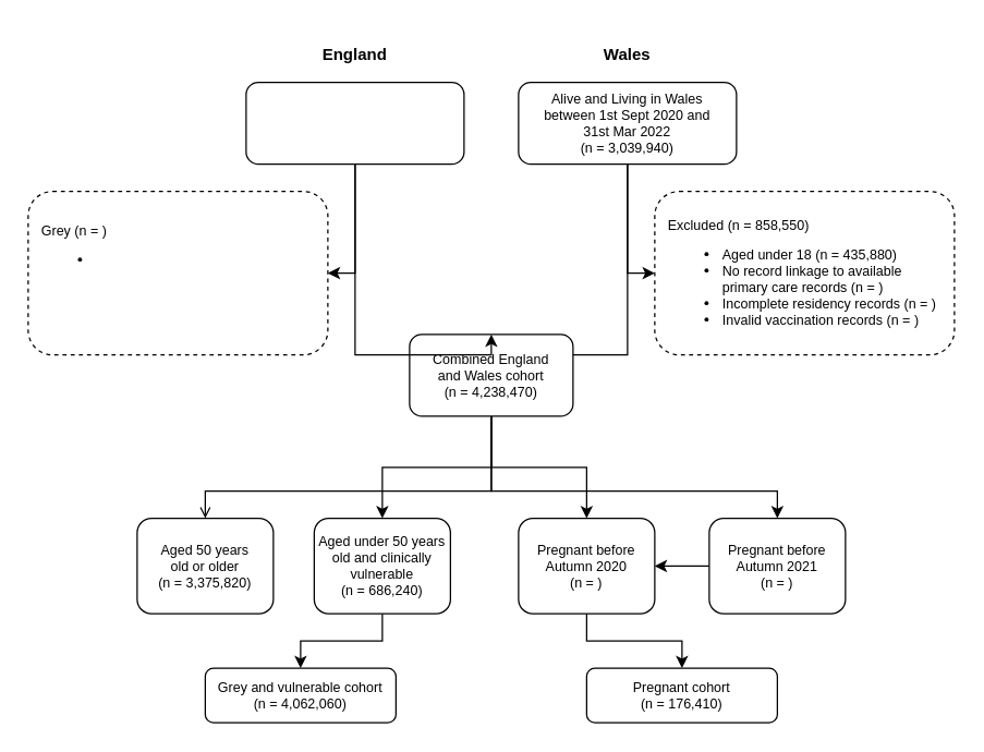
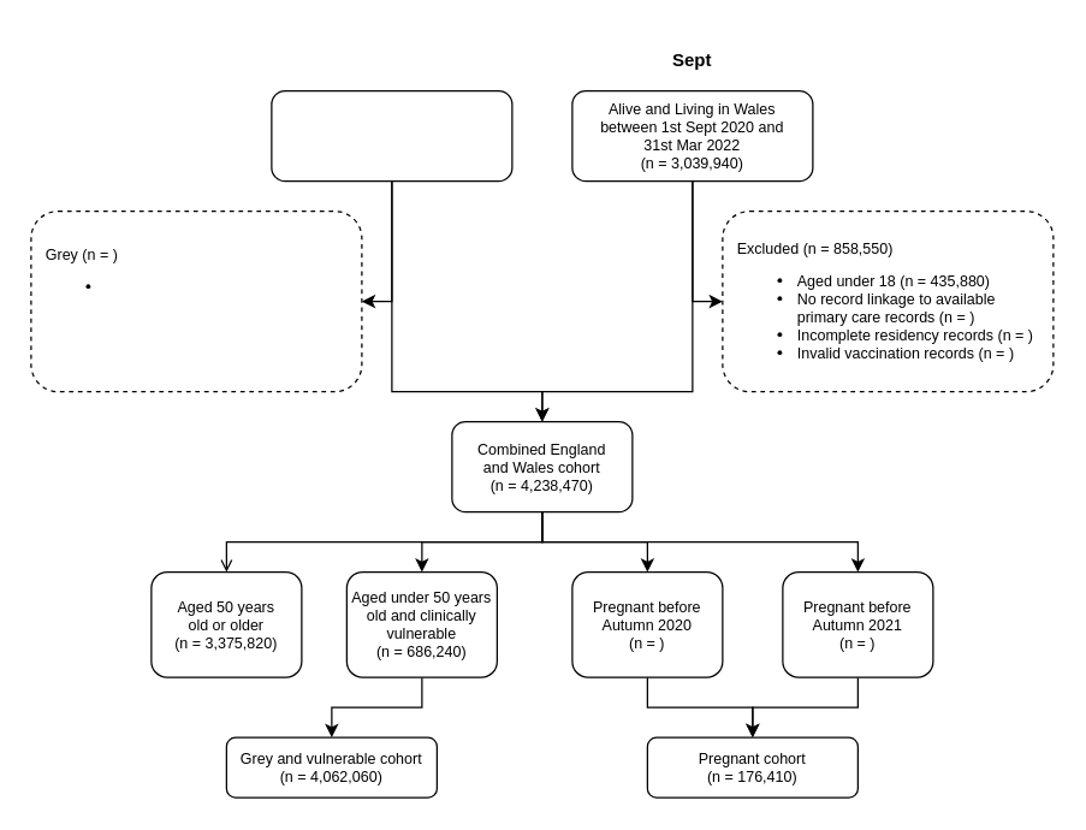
  <mxCell id="0" />
  <mxCell id="1" parent="0" />
  <mxCell id="2" style="edgeStyle=orthogonalEdgeStyle;rounded=0;orthogonalLoop=1;jettySize=auto;html=1;entryX=0;entryY=0.5;entryDx=0;entryDy=0;fontSize=10;" parent="1" source="4" target="5" edge="1"><mxGeometry relative="1" as="geometry" /></mxCell>
  <mxCell id="3" style="edgeStyle=orthogonalEdgeStyle;rounded=0;orthogonalLoop=1;jettySize=auto;html=1;entryX=0.5;entryY=0;entryDx=0;entryDy=0;fontSize=10;" parent="1" source="4" target="10" edge="1"><mxGeometry relative="1" as="geometry"><Array as="points"><mxPoint x="460" y="260" /><mxPoint x="360" y="260" /></Array></mxGeometry></mxCell>
  <mxCell id="4" value="&lt;font style=&quot;font-size: 10px&quot;&gt;&lt;span style=&quot;font-size: 10px&quot;&gt;Alive and Living in Wales between 1st Sept 2020 and 31st Mar 2022&lt;br style=&quot;font-size: 10px&quot;&gt;&lt;/span&gt;&lt;font style=&quot;font-size: 10px&quot;&gt;&lt;span style=&quot;font-size: 10px&quot;&gt;(n = 3,039,940)&lt;/span&gt;&lt;/font&gt;&lt;br style=&quot;font-size: 10px&quot;&gt;&lt;/font&gt;" style="rounded=1;whiteSpace=wrap;html=1;fontSize=10;glass=0;strokeWidth=1;shadow=0;spacing=20;" parent="1" vertex="1"><mxGeometry x="380" y="60" width="160" height="60" as="geometry" /></mxCell>
  <mxCell id="5" value="&lt;p style=&quot;line-height: 100%&quot;&gt;&lt;span style=&quot;font-size: 10px&quot;&gt;Excluded (&lt;span style=&quot;font-size: 10px&quot;&gt;&lt;font style=&quot;font-size: 10px&quot;&gt;&lt;span style=&quot;font-size: 10px&quot;&gt;n = 858,550)&lt;/span&gt;&lt;/font&gt;&lt;/span&gt;&lt;/span&gt;&lt;br style=&quot;font-size: 10px&quot;&gt;&lt;/p&gt;&lt;ul style=&quot;font-size: 10px&quot;&gt;&lt;li style=&quot;font-size: 10px&quot;&gt;&lt;font style=&quot;font-size: 10px&quot;&gt;&lt;span style=&quot;font-size: 10px&quot;&gt;Aged under 18 (n = 435,880)&lt;/span&gt;&lt;/font&gt;&lt;/li&gt;&lt;li style=&quot;font-size: 10px&quot;&gt;&lt;font style=&quot;font-size: 10px&quot;&gt;&lt;span style=&quot;font-size: 10px&quot;&gt;No record linkage to available primary care records (n = )&lt;/span&gt;&lt;/font&gt;&lt;/li&gt;&lt;li style=&quot;font-size: 10px&quot;&gt;Incomplete residency records (n = )&lt;/li&gt;&lt;li style=&quot;font-size: 10px&quot;&gt;&lt;font style=&quot;font-size: 10px&quot;&gt;&lt;span style=&quot;font-size: 10px ; line-height: 100%&quot;&gt;Invalid vaccination records (n = )&lt;/span&gt;&lt;/font&gt;&lt;/li&gt;&lt;/ul&gt;&lt;p&gt;&lt;/p&gt;" style="rounded=1;whiteSpace=wrap;html=1;fontSize=10;glass=0;strokeWidth=1;shadow=0;align=left;fontStyle=0;spacing=10;verticalAlign=middle;dashed=1;" parent="1" vertex="1"><mxGeometry x="480" y="140" width="220" height="120" as="geometry" /></mxCell>
  <mxCell id="6" style="edgeStyle=orthogonalEdgeStyle;rounded=0;orthogonalLoop=1;jettySize=auto;html=1;entryX=0.5;entryY=0;entryDx=0;entryDy=0;fontSize=10;" parent="1" source="10" target="14" edge="1"><mxGeometry relative="1" as="geometry" /></mxCell>
  <mxCell id="7" style="edgeStyle=orthogonalEdgeStyle;rounded=0;orthogonalLoop=1;jettySize=auto;html=1;fontSize=10;" parent="1" source="10" target="16" edge="1"><mxGeometry relative="1" as="geometry" /></mxCell>
  <mxCell id="8" style="edgeStyle=orthogonalEdgeStyle;rounded=0;orthogonalLoop=1;jettySize=auto;html=1;fontSize=10;endArrow=open;" parent="1" source="10" target="11" edge="1"><mxGeometry relative="1" as="geometry"><Array as="points"><mxPoint x="360" y="360" /><mxPoint x="150" y="360" /></Array></mxGeometry></mxCell>
  <mxCell id="9" style="edgeStyle=orthogonalEdgeStyle;rounded=0;orthogonalLoop=1;jettySize=auto;html=1;entryX=0.5;entryY=0;entryDx=0;entryDy=0;fontSize=10;" parent="1" source="10" target="24" edge="1"><mxGeometry relative="1" as="geometry"><Array as="points"><mxPoint x="360" y="360" /><mxPoint x="570" y="360" /></Array></mxGeometry></mxCell>
- <mxCell id="10" value="&lt;font style=&quot;font-size: 10px&quot;&gt;&lt;font style=&quot;font-size: 10px&quot;&gt;Combined England&lt;br&gt;and Wales cohort&lt;br style=&quot;font-size: 10px&quot;&gt;&lt;font style=&quot;font-size: 10px&quot;&gt;&lt;span style=&quot;font-size: 10px&quot;&gt;(n = 4,238,470)&lt;/span&gt;&lt;/font&gt;&lt;/font&gt;&lt;br style=&quot;font-size: 10px&quot;&gt;&lt;/font&gt;" style="rounded=1;whiteSpace=wrap;html=1;fontSize=10;glass=0;strokeWidth=1;shadow=0;" parent="1" vertex="1"><mxGeometry x="300" y="245" width="120" height="60" as="geometry" /></mxCell>
+ <mxCell id="10" value="&lt;font style=&quot;font-size: 10px&quot;&gt;&lt;font style=&quot;font-size: 10px&quot;&gt;Combined England&lt;br&gt;and Wales cohort&lt;br style=&quot;font-size: 10px&quot;&gt;&lt;font style=&quot;font-size: 10px&quot;&gt;&lt;span style=&quot;font-size: 10px&quot;&gt;(n = 4,238,470)&lt;/span&gt;&lt;/font&gt;&lt;/font&gt;&lt;br style=&quot;font-size: 10px&quot;&gt;&lt;/font&gt;" style="rounded=1;whiteSpace=wrap;html=1;fontSize=10;glass=0;strokeWidth=1;shadow=0;" parent="1" vertex="1"><mxGeometry x="300" y="280" width="120" height="60" as="geometry" /></mxCell>
  <mxCell id="11" value="&lt;div style=&quot;font-size: 10px&quot;&gt;&lt;span style=&quot;font-size: 10px&quot;&gt;Aged 50 years&lt;/span&gt;&lt;/div&gt;&lt;div style=&quot;font-size: 10px&quot;&gt;&lt;span style=&quot;font-size: 10px&quot;&gt;old&amp;nbsp;&lt;/span&gt;&lt;span style=&quot;background-color: initial;&quot;&gt;or older&lt;/span&gt;&lt;/div&gt;&lt;div style=&quot;font-size: 10px&quot;&gt;&lt;span style=&quot;font-size: 10px&quot;&gt;(n = 3,375,820)&lt;/span&gt;&lt;/div&gt;" style="rounded=1;whiteSpace=wrap;html=1;fontSize=10;glass=0;strokeWidth=1;shadow=0;align=center;fontStyle=0" parent="1" vertex="1"><mxGeometry x="100" y="380" width="100" height="70" as="geometry" /></mxCell>
  <mxCell id="12" value="&lt;font style=&quot;font-size: 10px&quot;&gt;&lt;font style=&quot;font-size: 10px&quot;&gt;&lt;span style=&quot;font-size: 10px&quot;&gt;&lt;span style=&quot;font-size: 10px&quot;&gt;Grey and vulnerable cohort&lt;/span&gt;&lt;br style=&quot;font-size: 10px&quot;&gt;&lt;font style=&quot;font-size: 10px&quot;&gt;(n = 4,062,060)&lt;/font&gt;&lt;/span&gt;&lt;/font&gt;&lt;br style=&quot;font-size: 10px&quot;&gt;&lt;/font&gt;" style="rounded=1;whiteSpace=wrap;html=1;fontSize=10;glass=0;strokeWidth=1;shadow=0;fontStyle=0" parent="1" vertex="1"><mxGeometry x="150" y="490" width="140" height="40" as="geometry" /></mxCell>
  <mxCell id="13" style="edgeStyle=orthogonalEdgeStyle;rounded=0;orthogonalLoop=1;jettySize=auto;html=1;entryX=0.5;entryY=0;entryDx=0;entryDy=0;fontSize=10;" parent="1" source="14" target="12" edge="1"><mxGeometry relative="1" as="geometry" /></mxCell>
  <mxCell id="14" value="Aged under 50 years&lt;br&gt;old and clinically vulnerable&lt;br style=&quot;font-size: 10px&quot;&gt;&lt;span style=&quot;font-size: 10px&quot;&gt;(n = 686,240)&lt;/span&gt;" style="rounded=1;whiteSpace=wrap;html=1;fontStyle=0;fontSize=10;" parent="1" vertex="1"><mxGeometry x="230" y="380" width="100" height="70" as="geometry" /></mxCell>
  <mxCell id="15" style="edgeStyle=orthogonalEdgeStyle;rounded=0;orthogonalLoop=1;jettySize=auto;html=1;entryX=0.5;entryY=0;entryDx=0;entryDy=0;fontSize=10;" parent="1" source="16" target="25" edge="1"><mxGeometry relative="1" as="geometry" /></mxCell>
  <mxCell id="16" value="Pregnant before&lt;br&gt;Autumn 2020&lt;br style=&quot;font-size: 10px&quot;&gt;&lt;span style=&quot;font-size: 10px&quot;&gt;(n = )&lt;/span&gt;" style="rounded=1;whiteSpace=wrap;html=1;fontSize=10;fontStyle=0" parent="1" vertex="1"><mxGeometry x="380" y="380" width="100" height="70" as="geometry" /></mxCell>
- <mxCell id="17" value="Wales" style="text;html=1;strokeColor=none;fillColor=none;align=center;verticalAlign=middle;whiteSpace=wrap;rounded=0;fontSize=12;fontStyle=1" parent="1" vertex="1"><mxGeometry x="380" y="20" width="160" height="40" as="geometry" /></mxCell>
- <mxCell id="18" value="England" style="text;html=1;strokeColor=none;fillColor=none;align=center;verticalAlign=middle;whiteSpace=wrap;rounded=0;fontSize=12;fontStyle=1" parent="1" vertex="1"><mxGeometry x="180" y="20" width="160" height="40" as="geometry" /></mxCell>
+ <mxCell id="17" value="Sept" style="text;html=1;strokeColor=none;fillColor=none;align=center;verticalAlign=middle;whiteSpace=wrap;rounded=0;fontSize=12;fontStyle=1" parent="1" vertex="1"><mxGeometry x="380" y="20" width="160" height="40" as="geometry" /></mxCell>
  <mxCell id="19" style="edgeStyle=orthogonalEdgeStyle;rounded=0;orthogonalLoop=1;jettySize=auto;html=1;entryX=1;entryY=0.5;entryDx=0;entryDy=0;fontSize=10;" parent="1" source="21" target="22" edge="1"><mxGeometry relative="1" as="geometry" /></mxCell>
  <mxCell id="20" style="edgeStyle=orthogonalEdgeStyle;rounded=0;orthogonalLoop=1;jettySize=auto;html=1;entryX=0.5;entryY=0;entryDx=0;entryDy=0;fontSize=10;" parent="1" source="21" target="10" edge="1"><mxGeometry relative="1" as="geometry"><Array as="points"><mxPoint x="260" y="260" /><mxPoint x="360" y="260" /></Array></mxGeometry></mxCell>
  <mxCell id="21" value="&lt;font style=&quot;font-size: 10px&quot;&gt;&lt;br style=&quot;font-size: 10px&quot;&gt;&lt;/font&gt;" style="rounded=1;whiteSpace=wrap;html=1;fontSize=10;glass=0;strokeWidth=1;shadow=0;spacing=20;" parent="1" vertex="1"><mxGeometry x="180" y="60" width="160" height="60" as="geometry" /></mxCell>
  <mxCell id="22" value="&lt;p style=&quot;line-height: 100%&quot;&gt;&lt;span style=&quot;font-size: 10px&quot;&gt;Grey (&lt;span style=&quot;font-size: 10px&quot;&gt;&lt;font style=&quot;font-size: 10px&quot;&gt;&lt;span style=&quot;font-size: 10px&quot;&gt;n = )&lt;/span&gt;&lt;/font&gt;&lt;/span&gt;&lt;/span&gt;&lt;br style=&quot;font-size: 10px&quot;&gt;&lt;/p&gt;&lt;ul style=&quot;font-size: 10px&quot;&gt;&lt;li style=&quot;font-size: 10px&quot;&gt;&lt;br&gt;&lt;/li&gt;&lt;/ul&gt;&lt;p&gt;&lt;/p&gt;" style="rounded=1;whiteSpace=wrap;html=1;fontSize=10;glass=0;strokeWidth=1;shadow=0;align=left;fontStyle=0;spacing=10;verticalAlign=top;dashed=1;" parent="1" vertex="1"><mxGeometry x="20" y="140" width="220" height="120" as="geometry" /></mxCell>
- <mxCell id="23" style="edgeStyle=orthogonalEdgeStyle;rounded=0;orthogonalLoop=1;jettySize=auto;html=1;fontSize=10;" parent="1" source="24" target="16" edge="1"><mxGeometry relative="1" as="geometry" /></mxCell>
+ <mxCell id="23" style="edgeStyle=orthogonalEdgeStyle;rounded=0;orthogonalLoop=1;jettySize=auto;html=1;entryX=0.5;entryY=0;entryDx=0;entryDy=0;fontSize=10;" parent="1" source="24" target="25" edge="1"><mxGeometry relative="1" as="geometry" /></mxCell>
  <mxCell id="24" value="Pregnant before&lt;br&gt;Autumn 2021&lt;br style=&quot;font-size: 10px&quot;&gt;&lt;span style=&quot;font-size: 10px&quot;&gt;(n = )&lt;/span&gt;" style="rounded=1;whiteSpace=wrap;html=1;fontSize=10;fontStyle=0" parent="1" vertex="1"><mxGeometry x="520" y="380" width="100" height="70" as="geometry" /></mxCell>
  <mxCell id="25" value="&lt;font style=&quot;font-size: 10px&quot;&gt;Pregnant cohort&lt;br&gt;(n = 176,410)&lt;br style=&quot;font-size: 10px&quot;&gt;&lt;/font&gt;" style="rounded=1;whiteSpace=wrap;html=1;fontSize=10;glass=0;strokeWidth=1;shadow=0;fontStyle=0" parent="1" vertex="1"><mxGeometry x="430" y="490" width="140" height="40" as="geometry" /></mxCell>
